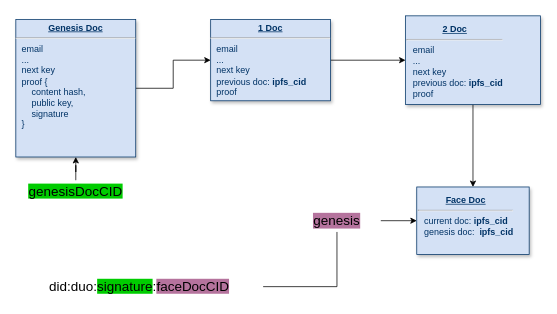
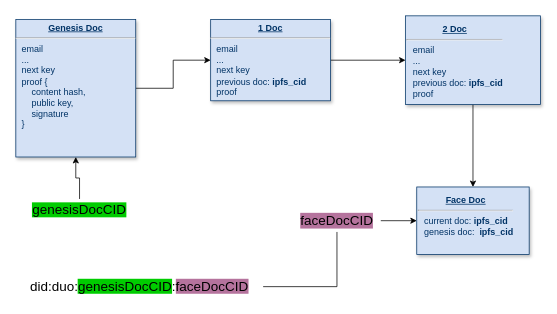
  <mxCell id="0" />
  <mxCell id="1" parent="0" />
  <mxCell id="2" value="" style="edgeStyle=orthogonalEdgeStyle;rounded=0;orthogonalLoop=1;jettySize=auto;html=1;" edge="1" parent="1" source="3" target="7"><mxGeometry relative="1" as="geometry" /></mxCell>
  <mxCell id="3" value="&lt;p style=&quot;margin: 0px; margin-top: 4px; text-align: center; text-decoration: underline;&quot;&gt;&lt;strong&gt;1 Doc&lt;br&gt;&lt;/strong&gt;&lt;/p&gt;&lt;hr&gt;&lt;p style=&quot;margin: 0px; margin-left: 8px;&quot;&gt;email&lt;/p&gt;&lt;p style=&quot;margin: 0px; margin-left: 8px;&quot;&gt;...&lt;br&gt;&lt;/p&gt;&lt;p style=&quot;margin: 0px; margin-left: 8px;&quot;&gt;next key&lt;/p&gt;&lt;p style=&quot;margin: 0px; margin-left: 8px;&quot;&gt;previous doc: &lt;b&gt;ipfs_cid&lt;/b&gt;&lt;br&gt;&lt;/p&gt;&lt;p style=&quot;margin: 0px; margin-left: 8px;&quot;&gt;proof&lt;br&gt;&lt;/p&gt;" style="verticalAlign=top;align=left;overflow=fill;fontSize=12;fontFamily=Helvetica;html=1;strokeColor=#003366;shadow=1;fillColor=#D4E1F5;fontColor=#003366" parent="1" vertex="1"><mxGeometry x="280" y="25.64" width="160" height="108.36" as="geometry" /></mxCell>
  <mxCell id="4" value="" style="edgeStyle=orthogonalEdgeStyle;rounded=0;orthogonalLoop=1;jettySize=auto;html=1;" edge="1" parent="1" source="5" target="3"><mxGeometry relative="1" as="geometry" /></mxCell>
  <mxCell id="5" value="&lt;p style=&quot;margin: 0px; margin-top: 4px; text-align: center; text-decoration: underline;&quot;&gt;&lt;strong&gt;Genesis Doc&lt;br&gt;&lt;/strong&gt;&lt;/p&gt;&lt;hr&gt;&lt;p style=&quot;margin: 0px; margin-left: 8px;&quot;&gt;email&lt;/p&gt;&lt;p style=&quot;margin: 0px; margin-left: 8px;&quot;&gt;...&lt;br&gt;&lt;/p&gt;&lt;p style=&quot;margin: 0px; margin-left: 8px;&quot;&gt;next key&lt;/p&gt;&lt;p style=&quot;margin: 0px; margin-left: 8px;&quot;&gt;proof {&lt;/p&gt;&lt;p style=&quot;margin: 0px; margin-left: 8px;&quot;&gt;&amp;nbsp;&amp;nbsp;&amp;nbsp; content hash,&lt;/p&gt;&lt;p style=&quot;margin: 0px; margin-left: 8px;&quot;&gt;&amp;nbsp;&amp;nbsp;&amp;nbsp; public key,&lt;/p&gt;&lt;p style=&quot;margin: 0px; margin-left: 8px;&quot;&gt;&amp;nbsp;&amp;nbsp;&amp;nbsp; signature&lt;br&gt;&lt;/p&gt;&lt;p style=&quot;margin: 0px; margin-left: 8px;&quot;&gt;}&lt;br&gt;&lt;/p&gt;" style="verticalAlign=top;align=left;overflow=fill;fontSize=12;fontFamily=Helvetica;html=1;strokeColor=#003366;shadow=1;fillColor=#D4E1F5;fontColor=#003366" parent="1" vertex="1"><mxGeometry x="20" y="25.64" width="160" height="183.36" as="geometry" /></mxCell>
  <mxCell id="6" value="" style="edgeStyle=orthogonalEdgeStyle;rounded=0;orthogonalLoop=1;jettySize=auto;html=1;" edge="1" parent="1" source="7" target="8"><mxGeometry relative="1" as="geometry" /></mxCell>
  <mxCell id="7" value="&lt;p style=&quot;margin: 0px; margin-top: 4px; text-align: center; text-decoration: underline;&quot;&gt;&lt;strong&gt;2 Doc&lt;br&gt;&lt;/strong&gt;&lt;/p&gt;&lt;hr&gt;&lt;p style=&quot;margin: 0px; margin-left: 8px;&quot;&gt;email&lt;/p&gt;&lt;p style=&quot;margin: 0px; margin-left: 8px;&quot;&gt;...&lt;br&gt;&lt;/p&gt;&lt;p style=&quot;margin: 0px; margin-left: 8px;&quot;&gt;next key&lt;br&gt;&lt;/p&gt;&lt;p style=&quot;margin: 0px; margin-left: 8px;&quot;&gt;previous doc: &lt;b&gt;ipfs_cid&lt;/b&gt;&lt;/p&gt;&lt;p style=&quot;margin: 0px; margin-left: 8px;&quot;&gt;proof&lt;br&gt;&lt;/p&gt;" style="whiteSpace=wrap;html=1;align=left;verticalAlign=top;fillColor=#D4E1F5;strokeColor=#003366;fontColor=#003366;shadow=1;" vertex="1" parent="1"><mxGeometry x="540" y="20.64" width="180" height="118.36" as="geometry" /></mxCell>
  <mxCell id="8" value="&lt;p align=&quot;center&quot; style=&quot;margin: 4px 0px 0px; text-decoration: underline;&quot;&gt;&lt;strong&gt;Face Doc&lt;br&gt;&lt;/strong&gt;&lt;/p&gt;&lt;hr align=&quot;left&quot;&gt;&lt;p align=&quot;left&quot; style=&quot;margin: 0px; margin-left: 8px;&quot;&gt;current doc: &lt;b&gt;ipfs_cid&lt;/b&gt;&lt;/p&gt;&lt;p align=&quot;left&quot; style=&quot;margin: 0px; margin-left: 8px;&quot;&gt;genesis doc:&amp;nbsp; &lt;b&gt;ipfs_cid&lt;/b&gt;&lt;/p&gt;" style="whiteSpace=wrap;html=1;align=left;verticalAlign=top;fillColor=#D4E1F5;strokeColor=#003366;fontColor=#003366;shadow=1;" vertex="1" parent="1"><mxGeometry x="555" y="249" width="150" height="90" as="geometry" /></mxCell>
  <mxCell id="9" value="" style="edgeStyle=orthogonalEdgeStyle;rounded=0;orthogonalLoop=1;jettySize=auto;html=1;endArrow=none;" edge="1" parent="1" source="10" target="12"><mxGeometry relative="1" as="geometry" /></mxCell>
- <mxCell id="10" value="&lt;div style=&quot;font-size: 18px;&quot;&gt;did:duo:&lt;span data-darkreader-inline-bgcolor=&quot;&quot; style=&quot;background-color: rgb(0, 204, 0); --darkreader-inline-bgcolor: #00a300;&quot;&gt;signature&lt;/span&gt;:&lt;span data-darkreader-inline-bgcolor=&quot;&quot; style=&quot;background-color: rgb(181, 115, 157); --darkreader-inline-bgcolor: #753e61;&quot;&gt;faceDocCID&lt;/span&gt;&lt;/div&gt;" style="text;html=1;strokeColor=none;fillColor=none;align=center;verticalAlign=middle;whiteSpace=wrap;rounded=0;fontSize=18;" vertex="1" parent="1"><mxGeometry x="20" y="367" width="330" height="30" as="geometry" /></mxCell>
+ <mxCell id="10" value="&lt;div style=&quot;font-size: 18px;&quot;&gt;did:duo:&lt;span data-darkreader-inline-bgcolor=&quot;&quot; style=&quot;background-color: rgb(0, 204, 0); --darkreader-inline-bgcolor: #00a300;&quot;&gt;genesisDocCID&lt;/span&gt;:&lt;span data-darkreader-inline-bgcolor=&quot;&quot; style=&quot;background-color: rgb(181, 115, 157); --darkreader-inline-bgcolor: #753e61;&quot;&gt;faceDocCID&lt;/span&gt;&lt;/div&gt;" style="text;html=1;strokeColor=none;fillColor=none;align=center;verticalAlign=middle;whiteSpace=wrap;rounded=0;fontSize=18;" vertex="1" parent="1"><mxGeometry x="20" y="367" width="330" height="30" as="geometry" /></mxCell>
  <mxCell id="11" value="" style="edgeStyle=orthogonalEdgeStyle;rounded=0;orthogonalLoop=1;jettySize=auto;html=1;" edge="1" parent="1" source="12" target="8"><mxGeometry relative="1" as="geometry" /></mxCell>
- <mxCell id="12" value="&lt;div style=&quot;font-size: 18px;&quot;&gt;genesis&lt;/div&gt;" style="text;html=1;strokeColor=none;fillColor=none;align=center;verticalAlign=middle;whiteSpace=wrap;rounded=0;fontSize=18;labelBackgroundColor=#B5739D;" vertex="1" parent="1"><mxGeometry x="390" y="279" width="117" height="30" as="geometry" /></mxCell>
+ <mxCell id="12" value="&lt;div style=&quot;font-size: 18px;&quot;&gt;faceDocCID&lt;/div&gt;" style="text;html=1;strokeColor=none;fillColor=none;align=center;verticalAlign=middle;whiteSpace=wrap;rounded=0;fontSize=18;labelBackgroundColor=#B5739D;" vertex="1" parent="1"><mxGeometry x="390" y="279" width="117" height="30" as="geometry" /></mxCell>
  <mxCell id="13" value="" style="edgeStyle=orthogonalEdgeStyle;rounded=0;orthogonalLoop=1;jettySize=auto;html=1;" edge="1" parent="1" source="14" target="5"><mxGeometry relative="1" as="geometry" /></mxCell>
- <mxCell id="14" value="&lt;div style=&quot;font-size: 18px;&quot;&gt;&lt;span data-darkreader-inline-bgcolor=&quot;&quot; style=&quot;background-color: rgb(0, 204, 0); --darkreader-inline-bgcolor: #00a300;&quot;&gt;genesisDocCID&lt;/span&gt;&lt;/div&gt;" style="text;html=1;strokeColor=none;fillColor=none;align=center;verticalAlign=middle;whiteSpace=wrap;rounded=0;fontSize=18;" vertex="1" parent="1"><mxGeometry x="34" y="240" width="132" height="30" as="geometry" /></mxCell>
+ <mxCell id="14" value="&lt;div style=&quot;font-size: 18px;&quot;&gt;&lt;span data-darkreader-inline-bgcolor=&quot;&quot; style=&quot;background-color: rgb(0, 204, 0); --darkreader-inline-bgcolor: #00a300;&quot;&gt;genesisDocCID&lt;/span&gt;&lt;/div&gt;" style="text;html=1;strokeColor=none;fillColor=none;align=center;verticalAlign=middle;whiteSpace=wrap;rounded=0;fontSize=18;" vertex="1" parent="1"><mxGeometry x="39" y="265" width="132" height="30" as="geometry" /></mxCell>
